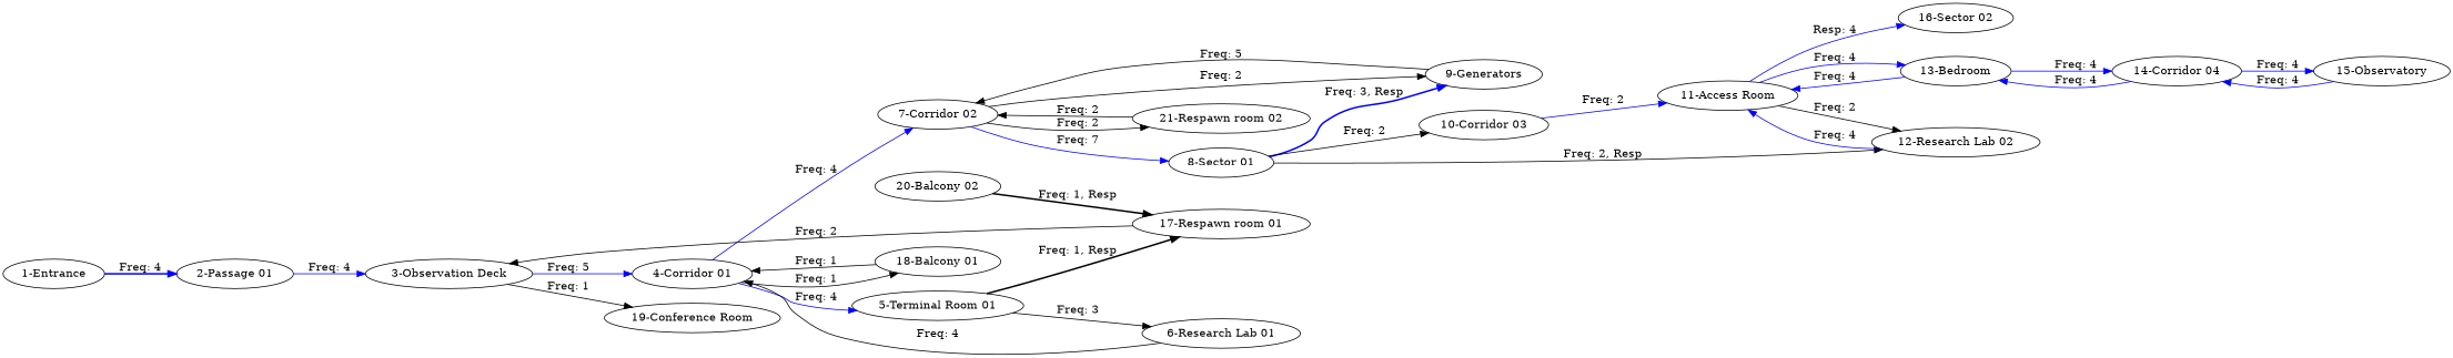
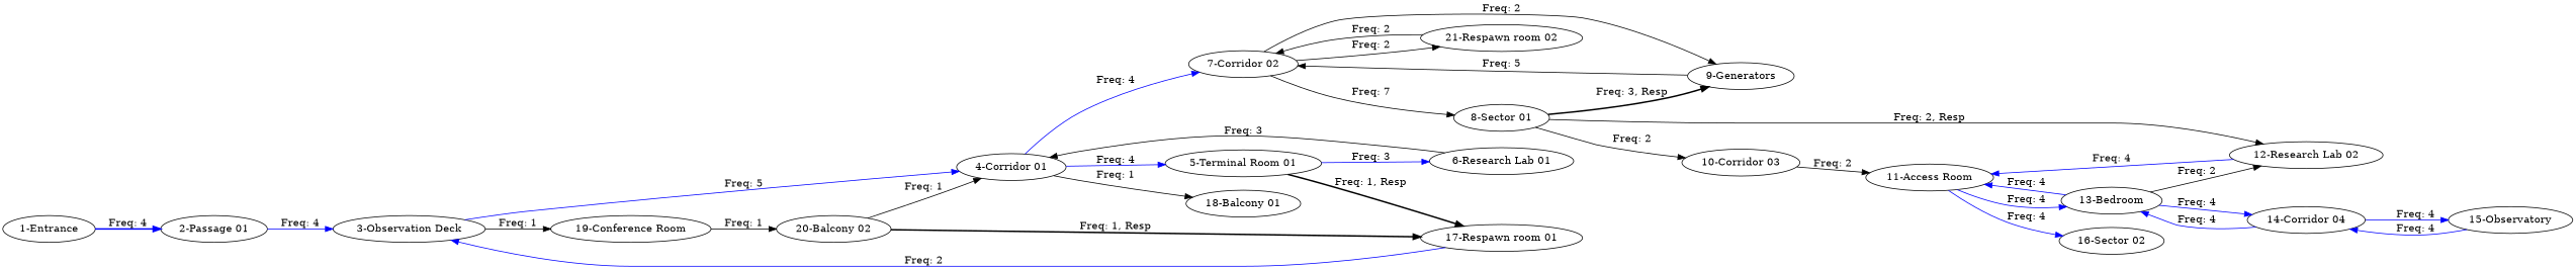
  digraph {
    rankdir=LR
    edge [color=black constraint=true]
    n1 [label="1-Entrance"]
    n2 [label="2-Passage 01"]
    n3 [label="3-Observation Deck"]
    n4 [label="4-Corridor 01"]
    n5 [label="19-Conference Room"]
    n6 [label="5-Terminal Room 01"]
    n7 [label="7-Corridor 02"]
    n8 [label="18-Balcony 01"]
    n9 [label="20-Balcony 02"]
    n10 [label="6-Research Lab 01"]
    n11 [label="17-Respawn room 01"]
    n12 [label="8-Sector 01"]
    n13 [label="9-Generators"]
    n14 [label="21-Respawn room 02"]
    n15 [label="10-Corridor 03"]
    n16 [label="12-Research Lab 02"]
    n17 [label="11-Access Room"]
    n18 [label="13-Bedroom"]
    n19 [label="16-Sector 02"]
    n20 [label="14-Corridor 04"]
    n21 [label="15-Observatory"]
    n1 -> n2 [color=blue label="Freq: 4" style=bold]
    n2 -> n3 [color=blue label="Freq: 4"]
    n3 -> n4 [color=blue label="Freq: 5"]
    n3 -> n5 [label="Freq: 1"]
    n4 -> n6 [color=blue label="Freq: 4"]
    n4 -> n7 [color=blue label="Freq: 4"]
    n4 -> n8 [label="Freq: 1"]
-   n6 -> n10 [label="Freq: 3"]
+   n5 -> n9 [label="Freq: 1"]
+   n6 -> n10 [color=blue label="Freq: 3"]
    n6 -> n11 [label="Freq: 1, Resp" style=bold]
-   n7 -> n12 [color=blue label="Freq: 7"]
+   n7 -> n12 [label="Freq: 7"]
    n7 -> n13 [label="Freq: 2"]
    n7 -> n14 [label="Freq: 2"]
-   n8 -> n4 [label="Freq: 1"]
+   n9 -> n4 [label="Freq: 1"]
    n9 -> n11 [label="Freq: 1, Resp" style=bold]
-   n10 -> n4 [label="Freq: 4"]
-   n11 -> n3 [label="Freq: 2"]
-   n12 -> n13 [color=blue label="Freq: 3, Resp" style=bold]
+   n10 -> n4 [label="Freq: 3"]
+   n11 -> n3 [color=blue label="Freq: 2"]
+   n12 -> n13 [label="Freq: 3, Resp" style=bold]
    n12 -> n15 [label="Freq: 2"]
    n12 -> n16 [label="Freq: 2, Resp" style=solid]
    n13 -> n7 [label="Freq: 5"]
    n14 -> n7 [label="Freq: 2"]
-   n15 -> n17 [color=blue label="Freq: 2"]
+   n15 -> n17 [label="Freq: 2"]
    n16 -> n17 [color=blue label="Freq: 4"]
-   n17 -> n16 [label="Freq: 2"]
+   n18 -> n16 [label="Freq: 2"]
    n17 -> n18 [color=blue label="Freq: 4"]
-   n17 -> n19 [color=blue label="Resp: 4"]
+   n17 -> n19 [color=blue label="Freq: 4"]
    n18 -> n17 [color=blue label="Freq: 4"]
    n18 -> n20 [color=blue label="Freq: 4"]
    n20 -> n18 [color=blue label="Freq: 4"]
    n20 -> n21 [color=blue label="Freq: 4"]
    n21 -> n20 [color=blue label="Freq: 4"]
  }
